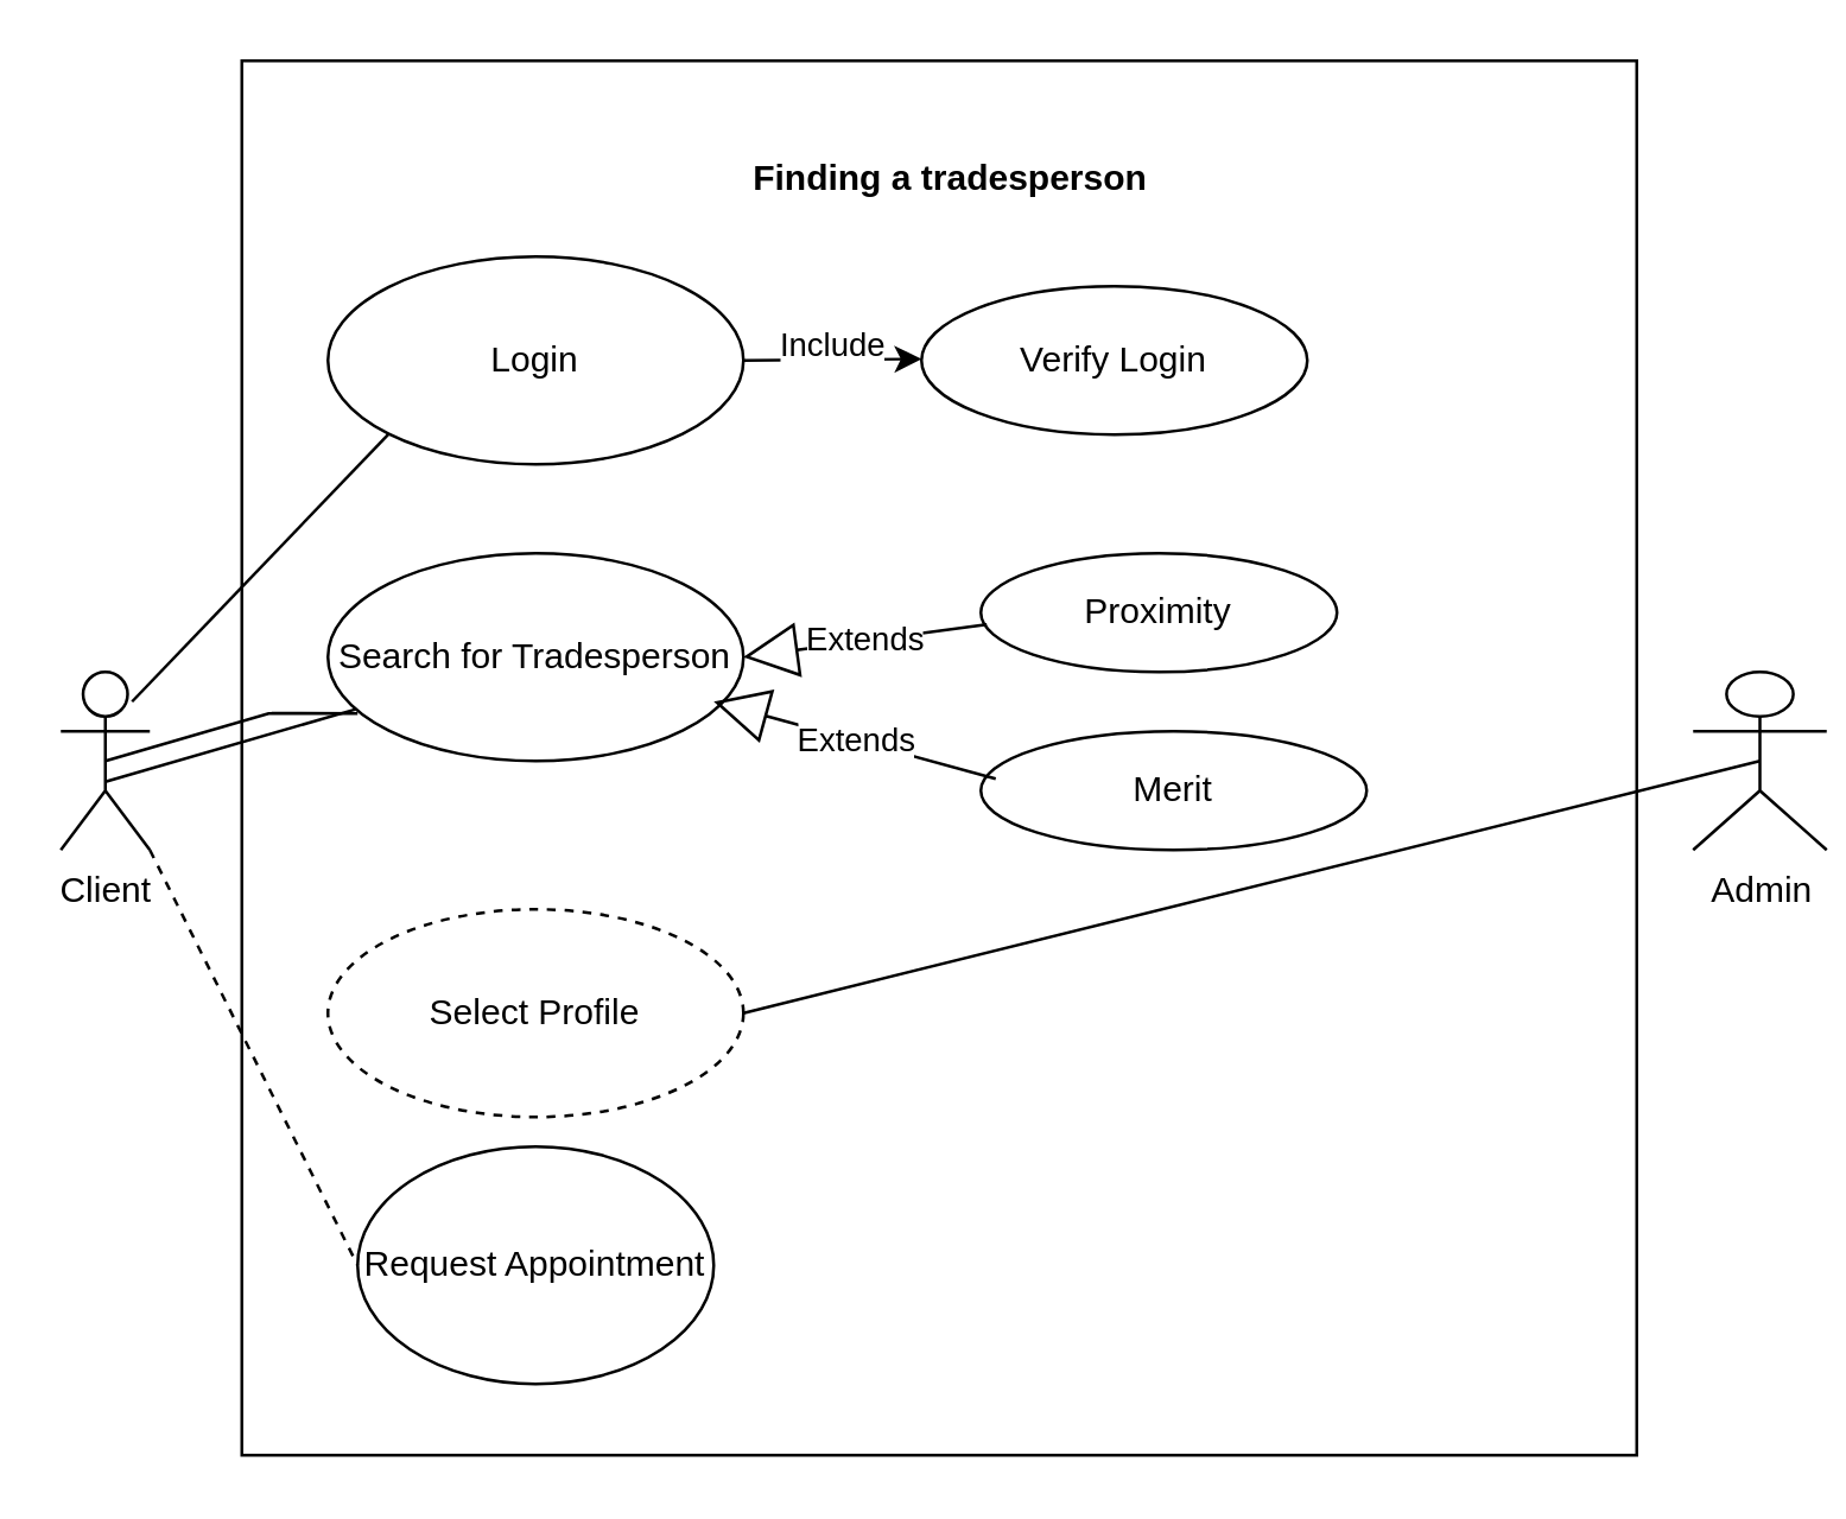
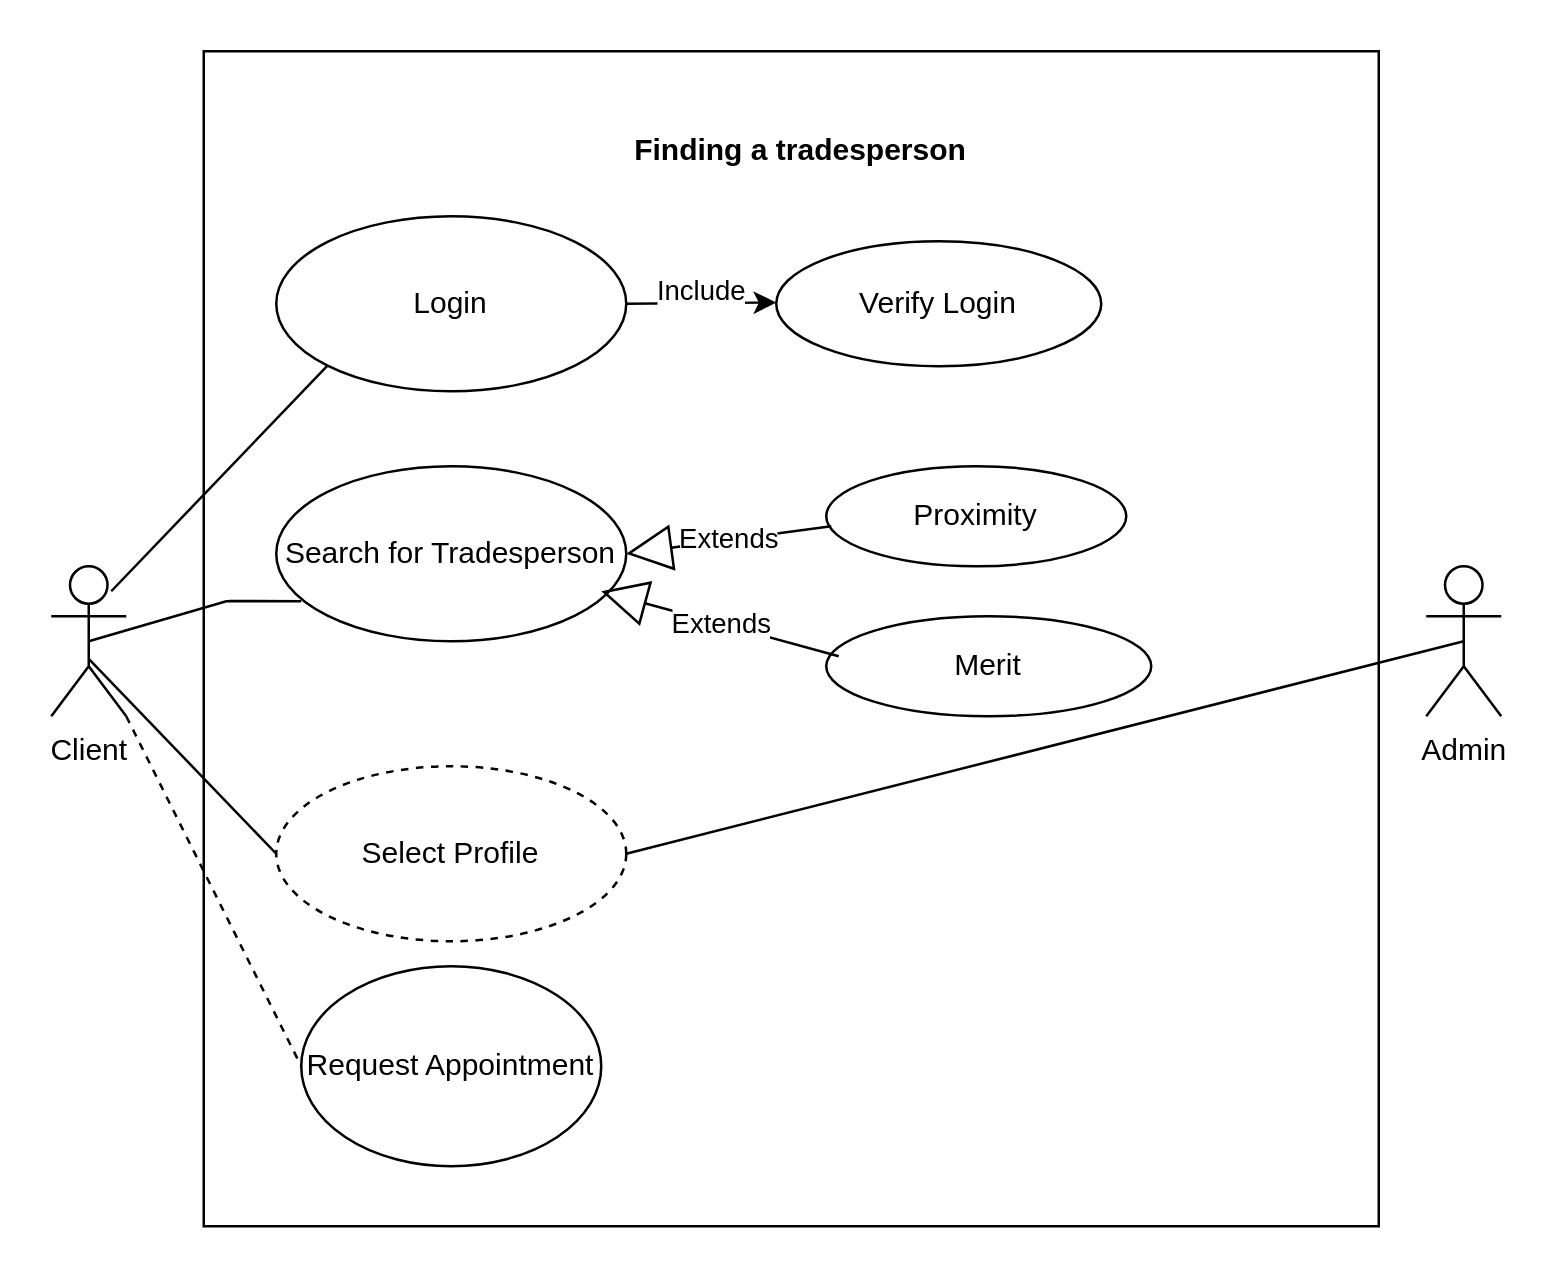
  <mxCell id="0" />
  <mxCell id="1" parent="0" />
  <mxCell id="2" value="" style="whiteSpace=wrap;html=1;aspect=fixed;" vertex="1" parent="1"><mxGeometry x="81" y="20" width="470" height="470" as="geometry" /></mxCell>
  <mxCell id="3" value="Client" style="shape=umlActor;verticalLabelPosition=bottom;verticalAlign=top;html=1;" vertex="1" parent="1"><mxGeometry x="20" y="226" width="30" height="60" as="geometry" /></mxCell>
- <mxCell id="4" value="Admin" style="shape=umlActor;verticalLabelPosition=bottom;verticalAlign=top;html=1;" vertex="1" parent="1"><mxGeometry x="570" y="226" width="45" height="60" as="geometry" /></mxCell>
+ <mxCell id="4" value="Admin" style="shape=umlActor;verticalLabelPosition=bottom;verticalAlign=top;html=1;" vertex="1" parent="1"><mxGeometry x="570" y="226" width="30" height="60" as="geometry" /></mxCell>
  <mxCell id="5" value="Finding a tradesperson" style="text;align=center;fontStyle=1;verticalAlign=middle;spacingLeft=3;spacingRight=3;strokeColor=none;rotatable=0;points=[[0,0.5],[1,0.5]];portConstraint=eastwest;" vertex="1" parent="1"><mxGeometry x="280" y="46" width="80" height="26" as="geometry" /></mxCell>
  <mxCell id="6" value="Login" style="ellipse;whiteSpace=wrap;html=1;" vertex="1" parent="1"><mxGeometry x="110" y="86" width="140" height="70" as="geometry" /></mxCell>
  <mxCell id="7" value="Search for Tradesperson" style="ellipse;whiteSpace=wrap;html=1;" vertex="1" parent="1"><mxGeometry x="110" y="186" width="140" height="70" as="geometry" /></mxCell>
  <mxCell id="8" value="Verify Login" style="ellipse;whiteSpace=wrap;html=1;" vertex="1" parent="1"><mxGeometry x="310" y="96" width="130" height="50" as="geometry" /></mxCell>
  <mxCell id="9" value="" style="endArrow=classic;html=1;rounded=0;exitX=1;exitY=0.5;exitDx=0;exitDy=0;" edge="1" parent="1" source="6"><mxGeometry relative="1" as="geometry"><mxPoint x="260" y="120.5" as="sourcePoint" /><mxPoint x="310" y="120.5" as="targetPoint" /><Array as="points" /></mxGeometry></mxCell>
  <mxCell id="10" value="Include" style="edgeLabel;resizable=0;html=1;align=center;verticalAlign=middle;" connectable="0" vertex="1" parent="9"><mxGeometry relative="1" as="geometry"><mxPoint y="-5" as="offset" /></mxGeometry></mxCell>
  <mxCell id="11" value="Proximity" style="ellipse;whiteSpace=wrap;html=1;" vertex="1" parent="1"><mxGeometry x="330" y="186" width="120" height="40" as="geometry" /></mxCell>
  <mxCell id="12" value="Merit" style="ellipse;whiteSpace=wrap;html=1;" vertex="1" parent="1"><mxGeometry x="330" y="246" width="130" height="40" as="geometry" /></mxCell>
  <mxCell id="13" value="Extends" style="endArrow=block;endSize=16;endFill=0;html=1;rounded=0;" edge="1" parent="1"><mxGeometry width="160" relative="1" as="geometry"><mxPoint x="335" y="262" as="sourcePoint" /><mxPoint x="240" y="236" as="targetPoint" /></mxGeometry></mxCell>
  <mxCell id="14" value="Extends" style="endArrow=block;endSize=16;endFill=0;html=1;rounded=0;entryX=1;entryY=0.5;entryDx=0;entryDy=0;" edge="1" parent="1" target="7"><mxGeometry width="160" relative="1" as="geometry"><mxPoint x="332" y="210" as="sourcePoint" /><mxPoint x="248.842" y="202.341" as="targetPoint" /></mxGeometry></mxCell>
  <mxCell id="15" value="Select Profile" style="ellipse;whiteSpace=wrap;html=1;dashed=1;" vertex="1" parent="1"><mxGeometry x="110" y="306" width="140" height="70" as="geometry" /></mxCell>
  <mxCell id="16" value="" style="endArrow=none;html=1;rounded=0;exitX=1;exitY=0.333;exitDx=0;exitDy=0;exitPerimeter=0;entryX=0;entryY=1;entryDx=0;entryDy=0;" edge="1" parent="1" target="6"><mxGeometry width="50" height="50" relative="1" as="geometry"><mxPoint x="44" y="236" as="sourcePoint" /><mxPoint x="140" y="142" as="targetPoint" /></mxGeometry></mxCell>
  <mxCell id="17" value="" style="endArrow=none;html=1;rounded=0;exitX=0.5;exitY=0.5;exitDx=0;exitDy=0;exitPerimeter=0;" edge="1" parent="1" source="3"><mxGeometry width="50" height="50" relative="1" as="geometry"><mxPoint x="60" y="240" as="sourcePoint" /><mxPoint x="91" y="239.869" as="targetPoint" /><Array as="points"><mxPoint x="90" y="240" /><mxPoint x="120" y="240" /></Array></mxGeometry></mxCell>
- <mxCell id="18" value="" style="endArrow=none;html=1;rounded=0;exitX=0.5;exitY=0.617;exitDx=0;exitDy=0;exitPerimeter=0;" edge="1" parent="1" source="3" target="7"><mxGeometry width="50" height="50" relative="1" as="geometry"><mxPoint x="260" y="286" as="sourcePoint" /><mxPoint x="310" y="236" as="targetPoint" /></mxGeometry></mxCell>
+ <mxCell id="18" value="" style="endArrow=none;html=1;rounded=0;exitX=0.5;exitY=0.617;exitDx=0;exitDy=0;exitPerimeter=0;entryX=0;entryY=0.5;entryDx=0;entryDy=0;" edge="1" parent="1" source="3" target="15"><mxGeometry width="50" height="50" relative="1" as="geometry"><mxPoint x="260" y="286" as="sourcePoint" /><mxPoint x="310" y="236" as="targetPoint" /></mxGeometry></mxCell>
  <mxCell id="19" value="" style="endArrow=none;html=1;rounded=0;exitX=1;exitY=0.5;exitDx=0;exitDy=0;entryX=0.5;entryY=0.5;entryDx=0;entryDy=0;entryPerimeter=0;" edge="1" parent="1" source="15" target="4"><mxGeometry width="50" height="50" relative="1" as="geometry"><mxPoint x="360" y="376" as="sourcePoint" /><mxPoint x="410" y="326" as="targetPoint" /></mxGeometry></mxCell>
  <mxCell id="20" value="Request Appointment" style="ellipse;whiteSpace=wrap;html=1;" vertex="1" parent="1"><mxGeometry x="120" y="386" width="120" height="80" as="geometry" /></mxCell>
  <mxCell id="21" value="" style="endArrow=none;html=1;rounded=0;entryX=0;entryY=0.5;entryDx=0;entryDy=0;dashed=1;" edge="1" parent="1" source="3" target="20"><mxGeometry width="50" height="50" relative="1" as="geometry"><mxPoint x="30" y="396" as="sourcePoint" /><mxPoint x="80" y="346" as="targetPoint" /></mxGeometry></mxCell>
